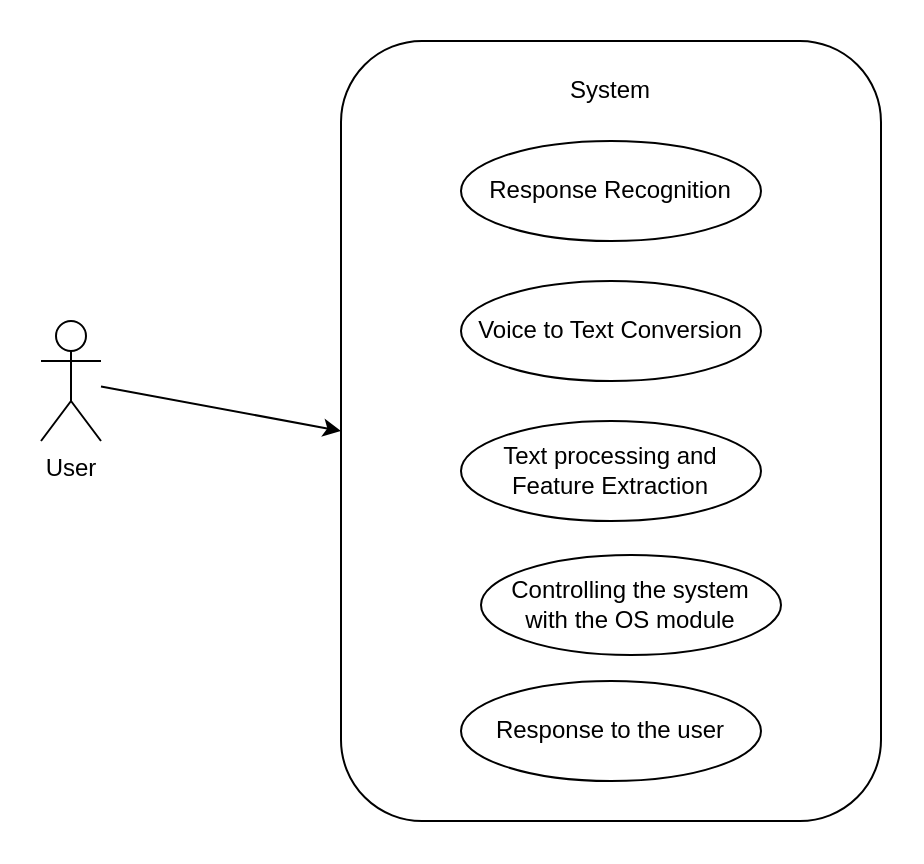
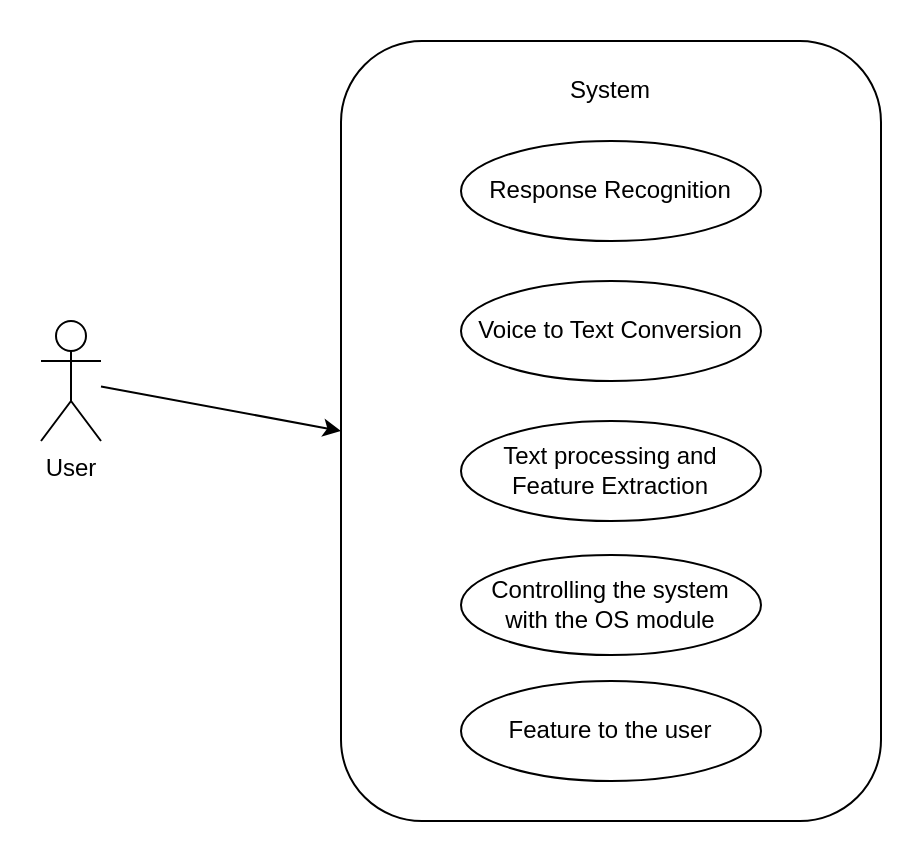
  <mxCell id="0" />
  <mxCell id="1" parent="0" />
  <mxCell id="2" value="" style="rounded=1;whiteSpace=wrap;html=1;" vertex="1" parent="1"><mxGeometry x="170" y="20" width="270" height="390" as="geometry" /></mxCell>
  <mxCell id="3" value="System" style="text;html=1;strokeColor=none;fillColor=none;align=center;verticalAlign=middle;whiteSpace=wrap;rounded=0;" vertex="1" parent="1"><mxGeometry x="275" y="30" width="60" height="30" as="geometry" /></mxCell>
  <mxCell id="4" style="rounded=0;orthogonalLoop=1;jettySize=auto;html=1;entryX=0;entryY=0.5;entryDx=0;entryDy=0;" edge="1" parent="1" source="5" target="2"><mxGeometry relative="1" as="geometry"><mxPoint x="120" y="120" as="targetPoint" /></mxGeometry></mxCell>
  <mxCell id="5" value="User" style="shape=umlActor;verticalLabelPosition=bottom;verticalAlign=top;html=1;outlineConnect=0;" vertex="1" parent="1"><mxGeometry x="20" y="160" width="30" height="60" as="geometry" /></mxCell>
  <mxCell id="6" value="Response Recognition" style="ellipse;whiteSpace=wrap;html=1;" vertex="1" parent="1"><mxGeometry x="230" y="70" width="150" height="50" as="geometry" /></mxCell>
  <mxCell id="7" value="Voice to Text Conversion" style="ellipse;whiteSpace=wrap;html=1;" vertex="1" parent="1"><mxGeometry x="230" y="140" width="150" height="50" as="geometry" /></mxCell>
  <mxCell id="8" value="Text processing and Feature Extraction" style="ellipse;whiteSpace=wrap;html=1;" vertex="1" parent="1"><mxGeometry x="230" y="210" width="150" height="50" as="geometry" /></mxCell>
- <mxCell id="9" value="Controlling the system &lt;br&gt;with the OS module" style="ellipse;whiteSpace=wrap;html=1;" vertex="1" parent="1"><mxGeometry x="240" y="277" width="150" height="50" as="geometry" /></mxCell>
- <mxCell id="10" value="Response to the user" style="ellipse;whiteSpace=wrap;html=1;" vertex="1" parent="1"><mxGeometry x="230" y="340" width="150" height="50" as="geometry" /></mxCell>
+ <mxCell id="9" value="Controlling the system &lt;br&gt;with the OS module" style="ellipse;whiteSpace=wrap;html=1;" vertex="1" parent="1"><mxGeometry x="230" y="277" width="150" height="50" as="geometry" /></mxCell>
+ <mxCell id="10" value="Feature to the user" style="ellipse;whiteSpace=wrap;html=1;" vertex="1" parent="1"><mxGeometry x="230" y="340" width="150" height="50" as="geometry" /></mxCell>
